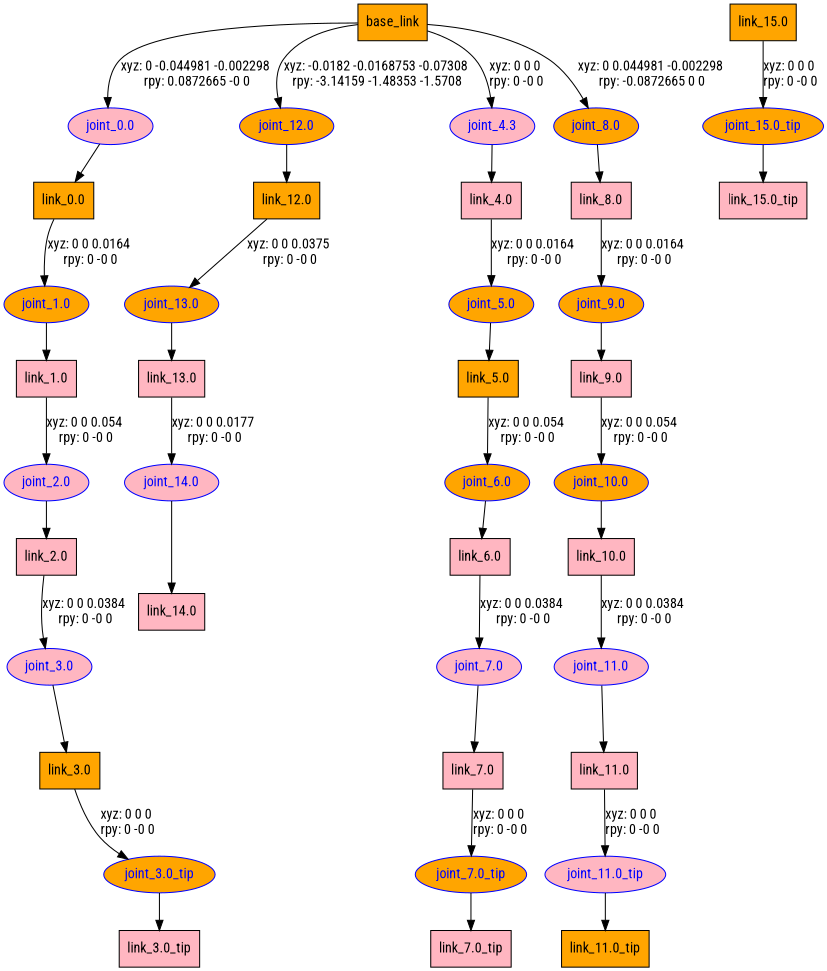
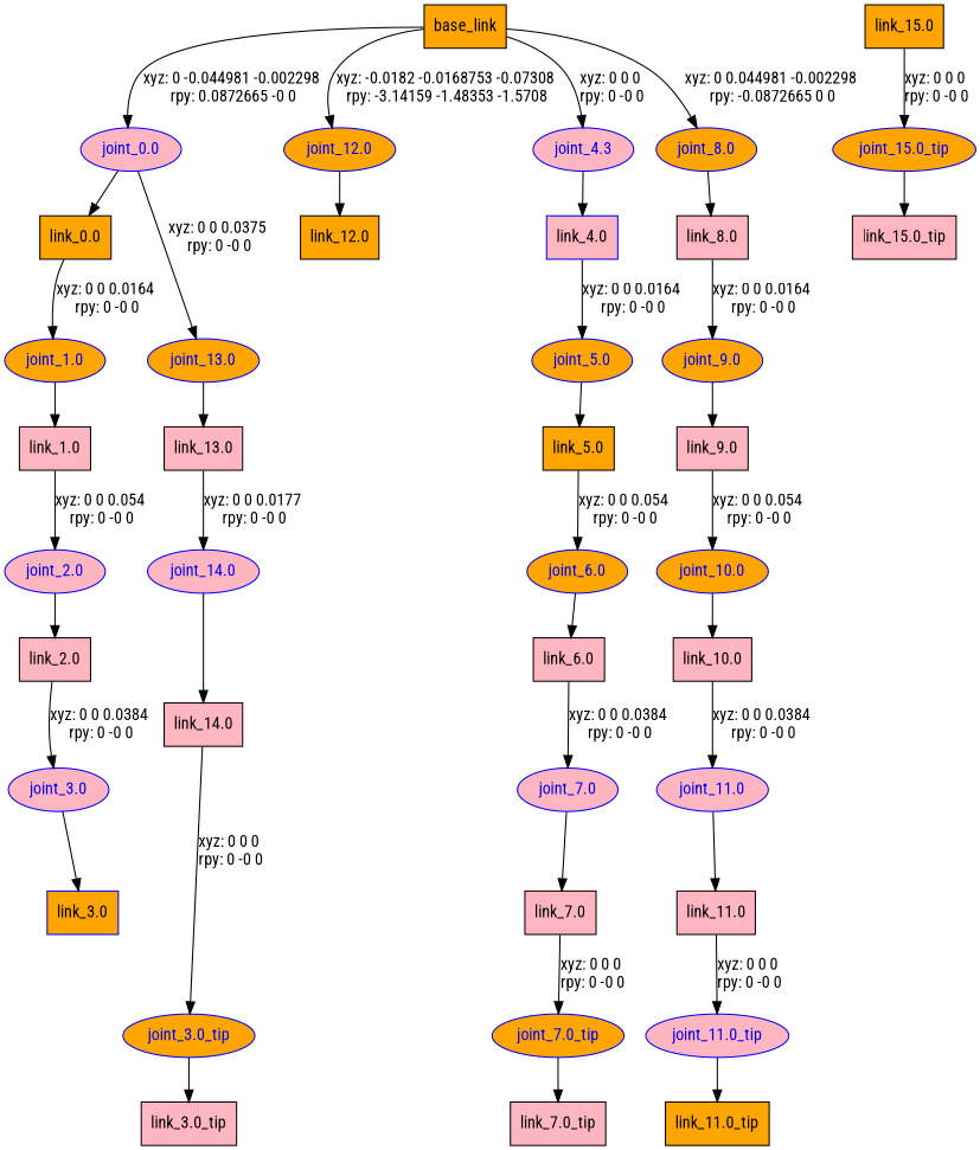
  digraph {
    fontname="Roboto Condensed"
    node [fillcolor=lightpink fontname="Roboto Condensed" shape=box style=filled]
    edge [fontname="Roboto Condensed"]
    n1 [fillcolor=orange label=base_link]
    "joint_0.0" [color=blue fontcolor=blue shape=ellipse]
    "joint_12.0" [color=blue fillcolor=orange fontcolor=blue shape=ellipse]
    n4 [color=blue fontcolor=blue label="joint_4.3" shape=ellipse]
    "joint_8.0" [color=blue fillcolor=orange fontcolor=blue shape=ellipse]
    n6 [fillcolor=orange label="link_0.0"]
    n7 [fillcolor=orange label="link_12.0"]
-   n8 [label="link_4.0"]
+   n8 [label="link_4.0" color=blue]
    n9 [label="link_8.0"]
    "joint_1.0" [color=blue fillcolor=orange fontcolor=blue shape=ellipse]
    n11 [label="link_1.0"]
    "joint_2.0" [color=blue fontcolor=blue shape=ellipse]
    n13 [label="link_2.0"]
    "joint_3.0" [color=blue fontcolor=blue shape=ellipse]
-   n15 [fillcolor=orange label="link_3.0"]
+   n15 [fillcolor=orange label="link_3.0" color=blue]
    "joint_3.0_tip" [color=blue fillcolor=orange fontcolor=blue shape=ellipse]
    n17 [label="link_3.0_tip"]
    "joint_13.0" [color=blue fillcolor=orange fontcolor=blue shape=ellipse]
    n19 [label="link_13.0"]
    "joint_14.0" [color=blue fontcolor=blue shape=ellipse]
    n21 [label="link_14.0"]
    n22 [fillcolor=orange label="link_15.0"]
    "joint_15.0_tip" [color=blue fillcolor=orange fontcolor=blue shape=ellipse]
    n24 [label="link_15.0_tip"]
    "joint_5.0" [color=blue fillcolor=orange fontcolor=blue shape=ellipse]
    n26 [fillcolor=orange label="link_5.0"]
    "joint_6.0" [color=blue fillcolor=orange fontcolor=blue shape=ellipse]
    n28 [label="link_6.0"]
    "joint_7.0" [color=blue fontcolor=blue shape=ellipse]
    n30 [label="link_7.0"]
    "joint_7.0_tip" [color=blue fillcolor=orange fontcolor=blue shape=ellipse]
    n32 [label="link_7.0_tip"]
    "joint_9.0" [color=blue fillcolor=orange fontcolor=blue shape=ellipse]
    n34 [label="link_9.0"]
    "joint_10.0" [color=blue fillcolor=orange fontcolor=blue shape=ellipse]
    n36 [label="link_10.0"]
    "joint_11.0" [color=blue fontcolor=blue shape=ellipse]
    n38 [label="link_11.0"]
    "joint_11.0_tip" [color=blue fontcolor=blue shape=ellipse]
    n40 [fillcolor=orange label="link_11.0_tip"]
    n1 -> "joint_0.0" [label="xyz: 0 -0.044981 -0.002298 \nrpy: 0.0872665 -0 0"]
    n1 -> "joint_12.0" [label="xyz: -0.0182 -0.0168753 -0.07308 \nrpy: -3.14159 -1.48353 -1.5708"]
    n1 -> n4 [label="xyz: 0 0 0 \nrpy: 0 -0 0"]
    n1 -> "joint_8.0" [label="xyz: 0 0.044981 -0.002298 \nrpy: -0.0872665 0 0"]
    "joint_0.0" -> n6
    "joint_12.0" -> n7
    n4 -> n8
    "joint_8.0" -> n9
    n6 -> "joint_1.0" [label="xyz: 0 0 0.0164 \nrpy: 0 -0 0"]
-   n7 -> "joint_13.0" [label="xyz: 0 0 0.0375 \nrpy: 0 -0 0"]
+   "joint_0.0" -> "joint_13.0" [label="xyz: 0 0 0.0375 \nrpy: 0 -0 0"]
    n8 -> "joint_5.0" [label="xyz: 0 0 0.0164 \nrpy: 0 -0 0"]
    n9 -> "joint_9.0" [label="xyz: 0 0 0.0164 \nrpy: 0 -0 0"]
    "joint_1.0" -> n11
    n11 -> "joint_2.0" [label="xyz: 0 0 0.054 \nrpy: 0 -0 0"]
    "joint_2.0" -> n13
    n13 -> "joint_3.0" [label="xyz: 0 0 0.0384 \nrpy: 0 -0 0"]
    "joint_3.0" -> n15
-   n15 -> "joint_3.0_tip" [label="xyz: 0 0 0 \nrpy: 0 -0 0"]
+   n21 -> "joint_3.0_tip" [label="xyz: 0 0 0 \nrpy: 0 -0 0"]
    "joint_3.0_tip" -> n17
    "joint_13.0" -> n19
    n19 -> "joint_14.0" [label="xyz: 0 0 0.0177 \nrpy: 0 -0 0"]
    "joint_14.0" -> n21
    n22 -> "joint_15.0_tip" [label="xyz: 0 0 0 \nrpy: 0 -0 0"]
    "joint_15.0_tip" -> n24
    "joint_5.0" -> n26
    n26 -> "joint_6.0" [label="xyz: 0 0 0.054 \nrpy: 0 -0 0"]
    "joint_6.0" -> n28
    n28 -> "joint_7.0" [label="xyz: 0 0 0.0384 \nrpy: 0 -0 0"]
    "joint_7.0" -> n30
    n30 -> "joint_7.0_tip" [label="xyz: 0 0 0 \nrpy: 0 -0 0"]
    "joint_7.0_tip" -> n32
    "joint_9.0" -> n34
    n34 -> "joint_10.0" [label="xyz: 0 0 0.054 \nrpy: 0 -0 0"]
    "joint_10.0" -> n36
    n36 -> "joint_11.0" [label="xyz: 0 0 0.0384 \nrpy: 0 -0 0"]
    "joint_11.0" -> n38
    n38 -> "joint_11.0_tip" [label="xyz: 0 0 0 \nrpy: 0 -0 0"]
    "joint_11.0_tip" -> n40
  }
